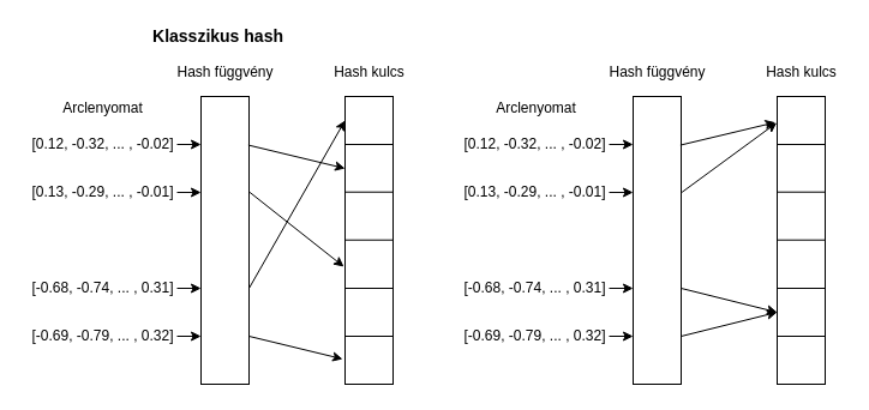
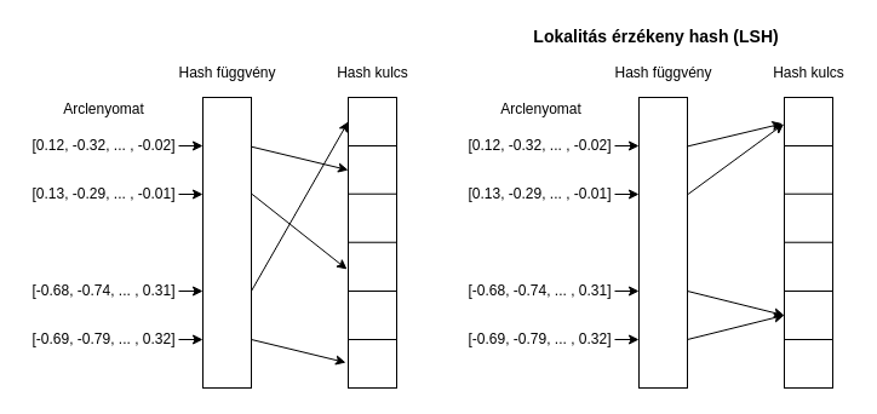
  <mxCell id="0" />
  <mxCell id="1" parent="0" />
- <mxCell id="2" value="&lt;b&gt;&lt;font style=&quot;font-size: 14px&quot;&gt;Klasszikus hash&lt;/font&gt;&lt;/b&gt;" style="text;html=1;align=center;verticalAlign=middle;resizable=0;points=[];autosize=1;strokeColor=none;fillColor=none;" parent="1" vertex="1"><mxGeometry x="121" y="20" width="120" height="20" as="geometry" /></mxCell>
+ <mxCell id="3" value="&lt;b&gt;&lt;font style=&quot;font-size: 14px&quot;&gt;Lokalitás érzékeny hash (LSH)&lt;br&gt;&lt;/font&gt;&lt;/b&gt;" style="text;html=1;align=center;verticalAlign=middle;resizable=0;points=[];autosize=1;strokeColor=none;fillColor=none;" parent="1" vertex="1"><mxGeometry x="431" y="20" width="220" height="20" as="geometry" /></mxCell>
  <mxCell id="4" value="" style="group" vertex="1" connectable="0" parent="1"><mxGeometry x="20" y="50" width="322" height="270" as="geometry" /></mxCell>
  <mxCell id="5" value="" style="rounded=0;whiteSpace=wrap;html=1;fillColor=none;gradientDirection=radial;" parent="4" vertex="1"><mxGeometry x="147" y="30" width="40" height="240" as="geometry" /></mxCell>
  <mxCell id="6" value="" style="rounded=0;whiteSpace=wrap;html=1;fillColor=none;gradientDirection=radial;" parent="4" vertex="1"><mxGeometry x="267" y="30" width="40" height="240" as="geometry" /></mxCell>
  <mxCell id="7" value="" style="endArrow=none;html=1;rounded=0;exitX=0;exitY=0.25;exitDx=0;exitDy=0;entryX=1;entryY=0.25;entryDx=0;entryDy=0;" parent="4" edge="1"><mxGeometry width="50" height="50" relative="1" as="geometry"><mxPoint x="267" y="70" as="sourcePoint" /><mxPoint x="307" y="70" as="targetPoint" /></mxGeometry></mxCell>
  <mxCell id="8" value="" style="endArrow=none;html=1;rounded=0;exitX=0;exitY=0.25;exitDx=0;exitDy=0;entryX=1;entryY=0.25;entryDx=0;entryDy=0;" parent="4" edge="1"><mxGeometry width="50" height="50" relative="1" as="geometry"><mxPoint x="267" y="109.72" as="sourcePoint" /><mxPoint x="307" y="109.72" as="targetPoint" /></mxGeometry></mxCell>
  <mxCell id="9" value="" style="endArrow=none;html=1;rounded=0;exitX=0;exitY=0.25;exitDx=0;exitDy=0;entryX=1;entryY=0.25;entryDx=0;entryDy=0;" parent="4" edge="1"><mxGeometry width="50" height="50" relative="1" as="geometry"><mxPoint x="267" y="149.72" as="sourcePoint" /><mxPoint x="307" y="149.72" as="targetPoint" /></mxGeometry></mxCell>
  <mxCell id="10" value="" style="endArrow=none;html=1;rounded=0;exitX=0;exitY=0.25;exitDx=0;exitDy=0;entryX=1;entryY=0.25;entryDx=0;entryDy=0;" parent="4" edge="1"><mxGeometry width="50" height="50" relative="1" as="geometry"><mxPoint x="267" y="190" as="sourcePoint" /><mxPoint x="307" y="190" as="targetPoint" /></mxGeometry></mxCell>
  <mxCell id="11" value="" style="endArrow=none;html=1;rounded=0;exitX=0;exitY=0.25;exitDx=0;exitDy=0;entryX=1;entryY=0.25;entryDx=0;entryDy=0;" parent="4" edge="1"><mxGeometry width="50" height="50" relative="1" as="geometry"><mxPoint x="267" y="230" as="sourcePoint" /><mxPoint x="307" y="230" as="targetPoint" /></mxGeometry></mxCell>
  <mxCell id="12" value="" style="endArrow=classic;html=1;rounded=0;entryX=0;entryY=0.208;entryDx=0;entryDy=0;entryPerimeter=0;" parent="4" edge="1"><mxGeometry width="50" height="50" relative="1" as="geometry"><mxPoint x="127" y="110" as="sourcePoint" /><mxPoint x="147" y="110.0" as="targetPoint" /></mxGeometry></mxCell>
  <mxCell id="13" value="" style="endArrow=classic;html=1;rounded=0;entryX=0;entryY=0.208;entryDx=0;entryDy=0;entryPerimeter=0;" parent="4" edge="1"><mxGeometry width="50" height="50" relative="1" as="geometry"><mxPoint x="127" y="230" as="sourcePoint" /><mxPoint x="147" y="230.0" as="targetPoint" /></mxGeometry></mxCell>
  <mxCell id="14" value="" style="endArrow=classic;html=1;rounded=0;exitX=0.985;exitY=0.169;exitDx=0;exitDy=0;entryX=0;entryY=0.25;entryDx=0;entryDy=0;exitPerimeter=0;" parent="4" source="5" target="6" edge="1"><mxGeometry width="50" height="50" relative="1" as="geometry"><mxPoint x="187" y="80" as="sourcePoint" /><mxPoint x="257" y="60" as="targetPoint" /></mxGeometry></mxCell>
  <mxCell id="15" value="" style="endArrow=classic;html=1;rounded=0;exitX=1.015;exitY=0.333;exitDx=0;exitDy=0;exitPerimeter=0;" parent="4" source="5" edge="1"><mxGeometry width="50" height="50" relative="1" as="geometry"><mxPoint x="187" y="120" as="sourcePoint" /><mxPoint x="266" y="172" as="targetPoint" /></mxGeometry></mxCell>
  <mxCell id="16" value="" style="endArrow=classic;html=1;rounded=0;" parent="4" edge="1"><mxGeometry width="50" height="50" relative="1" as="geometry"><mxPoint x="187" y="190" as="sourcePoint" /><mxPoint x="267" y="50" as="targetPoint" /></mxGeometry></mxCell>
  <mxCell id="17" value="" style="endArrow=classic;html=1;rounded=0;entryX=0;entryY=0.208;entryDx=0;entryDy=0;entryPerimeter=0;" parent="4" edge="1"><mxGeometry width="50" height="50" relative="1" as="geometry"><mxPoint x="127" y="70" as="sourcePoint" /><mxPoint x="147" y="70.0" as="targetPoint" /></mxGeometry></mxCell>
  <mxCell id="18" value="" style="endArrow=classic;html=1;rounded=0;entryX=0;entryY=0.208;entryDx=0;entryDy=0;entryPerimeter=0;" parent="4" edge="1"><mxGeometry width="50" height="50" relative="1" as="geometry"><mxPoint x="127" y="190" as="sourcePoint" /><mxPoint x="147" y="190.0" as="targetPoint" /></mxGeometry></mxCell>
  <mxCell id="19" value="" style="endArrow=classic;html=1;rounded=0;exitX=1;exitY=0.5;exitDx=0;exitDy=0;" parent="4" edge="1"><mxGeometry width="50" height="50" relative="1" as="geometry"><mxPoint x="187" y="230" as="sourcePoint" /><mxPoint x="265" y="249" as="targetPoint" /></mxGeometry></mxCell>
  <mxCell id="20" value="[0.12, -0.32, ... , -0.02]" style="text;html=1;align=center;verticalAlign=middle;resizable=0;points=[];autosize=1;strokeColor=none;fillColor=none;" parent="4" vertex="1"><mxGeometry y="60" width="130" height="20" as="geometry" /></mxCell>
  <mxCell id="21" value="Hash függvény" style="text;html=1;align=center;verticalAlign=middle;resizable=0;points=[];autosize=1;strokeColor=none;fillColor=none;" parent="4" vertex="1"><mxGeometry x="117" width="100" height="20" as="geometry" /></mxCell>
  <mxCell id="22" value="Arclenyomat" style="text;html=1;align=center;verticalAlign=middle;resizable=0;points=[];autosize=1;strokeColor=none;fillColor=none;" parent="4" vertex="1"><mxGeometry x="25" y="30" width="80" height="20" as="geometry" /></mxCell>
  <mxCell id="23" value="Hash kulcs" style="text;html=1;align=center;verticalAlign=middle;resizable=0;points=[];autosize=1;strokeColor=none;fillColor=none;" parent="4" vertex="1"><mxGeometry x="252" width="70" height="20" as="geometry" /></mxCell>
  <mxCell id="24" value="[0.13, -0.29, ... , -0.01]" style="text;html=1;align=center;verticalAlign=middle;resizable=0;points=[];autosize=1;strokeColor=none;fillColor=none;" parent="4" vertex="1"><mxGeometry y="100" width="130" height="20" as="geometry" /></mxCell>
  <mxCell id="25" value="[-0.68, -0.74, ... , 0.31]" style="text;html=1;align=center;verticalAlign=middle;resizable=0;points=[];autosize=1;strokeColor=none;fillColor=none;" parent="4" vertex="1"><mxGeometry y="180" width="130" height="20" as="geometry" /></mxCell>
  <mxCell id="26" value="[-0.69, -0.79, ... , 0.32]" style="text;html=1;align=center;verticalAlign=middle;resizable=0;points=[];autosize=1;strokeColor=none;fillColor=none;" parent="4" vertex="1"><mxGeometry y="220" width="130" height="20" as="geometry" /></mxCell>
  <mxCell id="27" value="" style="group" vertex="1" connectable="0" parent="1"><mxGeometry x="380" y="50" width="322" height="270" as="geometry" /></mxCell>
  <mxCell id="28" value="" style="rounded=0;whiteSpace=wrap;html=1;fillColor=none;gradientDirection=radial;" parent="27" vertex="1"><mxGeometry x="147" y="30" width="40" height="240" as="geometry" /></mxCell>
  <mxCell id="29" value="" style="rounded=0;whiteSpace=wrap;html=1;fillColor=none;gradientDirection=radial;" parent="27" vertex="1"><mxGeometry x="267" y="30" width="40" height="240" as="geometry" /></mxCell>
  <mxCell id="30" value="" style="endArrow=none;html=1;rounded=0;exitX=0;exitY=0.25;exitDx=0;exitDy=0;entryX=1;entryY=0.25;entryDx=0;entryDy=0;" parent="27" edge="1"><mxGeometry width="50" height="50" relative="1" as="geometry"><mxPoint x="267" y="70" as="sourcePoint" /><mxPoint x="307" y="70" as="targetPoint" /></mxGeometry></mxCell>
  <mxCell id="31" value="" style="endArrow=none;html=1;rounded=0;exitX=0;exitY=0.25;exitDx=0;exitDy=0;entryX=1;entryY=0.25;entryDx=0;entryDy=0;" parent="27" edge="1"><mxGeometry width="50" height="50" relative="1" as="geometry"><mxPoint x="267" y="109.72" as="sourcePoint" /><mxPoint x="307" y="109.72" as="targetPoint" /></mxGeometry></mxCell>
  <mxCell id="32" value="" style="endArrow=none;html=1;rounded=0;exitX=0;exitY=0.25;exitDx=0;exitDy=0;entryX=1;entryY=0.25;entryDx=0;entryDy=0;" parent="27" edge="1"><mxGeometry width="50" height="50" relative="1" as="geometry"><mxPoint x="267" y="149.72" as="sourcePoint" /><mxPoint x="307" y="149.72" as="targetPoint" /></mxGeometry></mxCell>
  <mxCell id="33" value="" style="endArrow=none;html=1;rounded=0;exitX=0;exitY=0.25;exitDx=0;exitDy=0;entryX=1;entryY=0.25;entryDx=0;entryDy=0;" parent="27" edge="1"><mxGeometry width="50" height="50" relative="1" as="geometry"><mxPoint x="267" y="190" as="sourcePoint" /><mxPoint x="307" y="190" as="targetPoint" /></mxGeometry></mxCell>
  <mxCell id="34" value="" style="endArrow=none;html=1;rounded=0;exitX=0;exitY=0.25;exitDx=0;exitDy=0;entryX=1;entryY=0.25;entryDx=0;entryDy=0;" parent="27" edge="1"><mxGeometry width="50" height="50" relative="1" as="geometry"><mxPoint x="267" y="230" as="sourcePoint" /><mxPoint x="307" y="230" as="targetPoint" /></mxGeometry></mxCell>
  <mxCell id="35" value="" style="endArrow=classic;html=1;rounded=0;entryX=0;entryY=0.208;entryDx=0;entryDy=0;entryPerimeter=0;" parent="27" edge="1"><mxGeometry width="50" height="50" relative="1" as="geometry"><mxPoint x="127" y="110" as="sourcePoint" /><mxPoint x="147" y="110" as="targetPoint" /></mxGeometry></mxCell>
  <mxCell id="36" value="" style="endArrow=classic;html=1;rounded=0;entryX=0;entryY=0.208;entryDx=0;entryDy=0;entryPerimeter=0;" parent="27" edge="1"><mxGeometry width="50" height="50" relative="1" as="geometry"><mxPoint x="127" y="230" as="sourcePoint" /><mxPoint x="147" y="230" as="targetPoint" /></mxGeometry></mxCell>
  <mxCell id="37" value="" style="endArrow=classic;html=1;rounded=0;exitX=0.985;exitY=0.169;exitDx=0;exitDy=0;entryX=-0.039;entryY=0.09;entryDx=0;entryDy=0;exitPerimeter=0;entryPerimeter=0;" parent="27" source="28" target="29" edge="1"><mxGeometry width="50" height="50" relative="1" as="geometry"><mxPoint x="187" y="80" as="sourcePoint" /><mxPoint x="257" y="60" as="targetPoint" /></mxGeometry></mxCell>
  <mxCell id="38" value="" style="endArrow=classic;html=1;rounded=0;exitX=1.015;exitY=0.333;exitDx=0;exitDy=0;exitPerimeter=0;entryX=-0.008;entryY=0.091;entryDx=0;entryDy=0;entryPerimeter=0;" parent="27" source="28" target="29" edge="1"><mxGeometry width="50" height="50" relative="1" as="geometry"><mxPoint x="187" y="120" as="sourcePoint" /><mxPoint x="266" y="172" as="targetPoint" /></mxGeometry></mxCell>
  <mxCell id="39" value="" style="endArrow=classic;html=1;rounded=0;entryX=0;entryY=0.75;entryDx=0;entryDy=0;" parent="27" target="29" edge="1"><mxGeometry width="50" height="50" relative="1" as="geometry"><mxPoint x="187" y="190" as="sourcePoint" /><mxPoint x="267" y="50" as="targetPoint" /></mxGeometry></mxCell>
  <mxCell id="40" value="" style="endArrow=classic;html=1;rounded=0;entryX=0;entryY=0.208;entryDx=0;entryDy=0;entryPerimeter=0;" parent="27" edge="1"><mxGeometry width="50" height="50" relative="1" as="geometry"><mxPoint x="127" y="70" as="sourcePoint" /><mxPoint x="147" y="70" as="targetPoint" /></mxGeometry></mxCell>
  <mxCell id="41" value="" style="endArrow=classic;html=1;rounded=0;entryX=0;entryY=0.208;entryDx=0;entryDy=0;entryPerimeter=0;" parent="27" edge="1"><mxGeometry width="50" height="50" relative="1" as="geometry"><mxPoint x="127" y="190" as="sourcePoint" /><mxPoint x="147" y="190" as="targetPoint" /></mxGeometry></mxCell>
  <mxCell id="42" value="" style="endArrow=classic;html=1;rounded=0;exitX=1;exitY=0.5;exitDx=0;exitDy=0;entryX=0;entryY=0.75;entryDx=0;entryDy=0;" parent="27" target="29" edge="1"><mxGeometry width="50" height="50" relative="1" as="geometry"><mxPoint x="187" y="230" as="sourcePoint" /><mxPoint x="265" y="249" as="targetPoint" /></mxGeometry></mxCell>
  <mxCell id="43" value="Hash függvény" style="text;html=1;align=center;verticalAlign=middle;resizable=0;points=[];autosize=1;strokeColor=none;fillColor=none;" parent="27" vertex="1"><mxGeometry x="117" width="100" height="20" as="geometry" /></mxCell>
  <mxCell id="44" value="Arclenyomat" style="text;html=1;align=center;verticalAlign=middle;resizable=0;points=[];autosize=1;strokeColor=none;fillColor=none;" parent="27" vertex="1"><mxGeometry x="26" y="30" width="80" height="20" as="geometry" /></mxCell>
  <mxCell id="45" value="Hash kulcs" style="text;html=1;align=center;verticalAlign=middle;resizable=0;points=[];autosize=1;strokeColor=none;fillColor=none;" parent="27" vertex="1"><mxGeometry x="252" width="70" height="20" as="geometry" /></mxCell>
  <mxCell id="46" value="[0.12, -0.32, ... , -0.02]" style="text;html=1;align=center;verticalAlign=middle;resizable=0;points=[];autosize=1;strokeColor=none;fillColor=none;" vertex="1" parent="27"><mxGeometry y="60" width="130" height="20" as="geometry" /></mxCell>
  <mxCell id="47" value="[0.13, -0.29, ... , -0.01]" style="text;html=1;align=center;verticalAlign=middle;resizable=0;points=[];autosize=1;strokeColor=none;fillColor=none;" vertex="1" parent="27"><mxGeometry y="100" width="130" height="20" as="geometry" /></mxCell>
  <mxCell id="48" value="[-0.68, -0.74, ... , 0.31]" style="text;html=1;align=center;verticalAlign=middle;resizable=0;points=[];autosize=1;strokeColor=none;fillColor=none;" vertex="1" parent="27"><mxGeometry y="180" width="130" height="20" as="geometry" /></mxCell>
  <mxCell id="49" value="[-0.69, -0.79, ... , 0.32]" style="text;html=1;align=center;verticalAlign=middle;resizable=0;points=[];autosize=1;strokeColor=none;fillColor=none;" vertex="1" parent="27"><mxGeometry y="220" width="130" height="20" as="geometry" /></mxCell>
